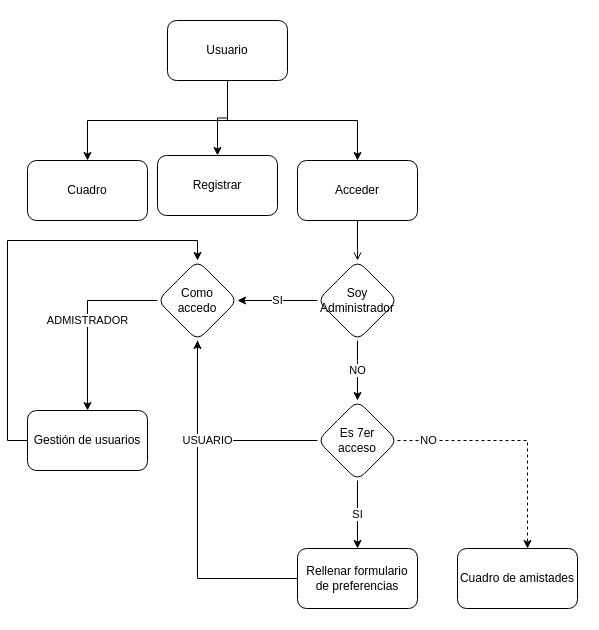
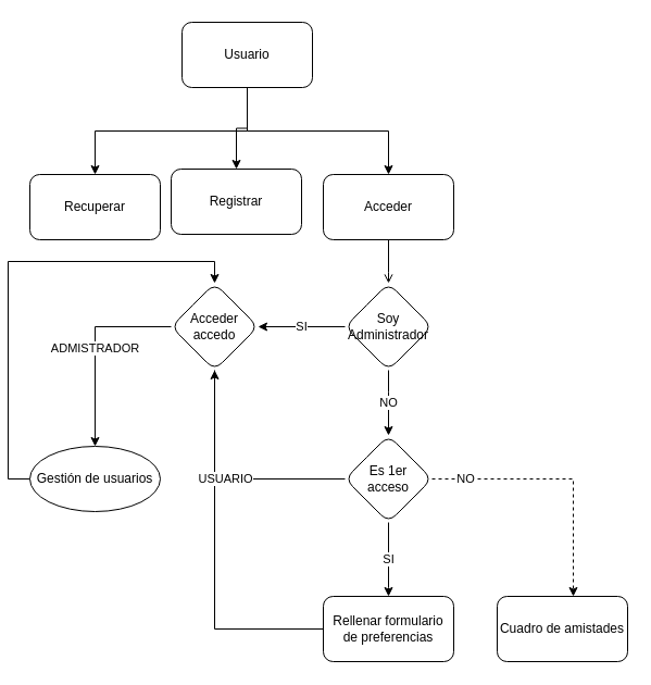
  <mxCell id="0" />
  <mxCell id="1" parent="0" />
  <mxCell id="2" value="" style="edgeStyle=orthogonalEdgeStyle;rounded=0;orthogonalLoop=1;jettySize=auto;html=1;" edge="1" parent="1" source="5" target="7"><mxGeometry relative="1" as="geometry"><Array as="points"><mxPoint x="220" y="120" /><mxPoint x="350" y="120" /></Array></mxGeometry></mxCell>
  <mxCell id="3" value="" style="edgeStyle=orthogonalEdgeStyle;rounded=0;orthogonalLoop=1;jettySize=auto;html=1;" edge="1" parent="1" source="5" target="8"><mxGeometry relative="1" as="geometry" /></mxCell>
  <mxCell id="4" value="" style="edgeStyle=orthogonalEdgeStyle;rounded=0;orthogonalLoop=1;jettySize=auto;html=1;" edge="1" parent="1" source="5" target="9"><mxGeometry relative="1" as="geometry"><Array as="points"><mxPoint x="220" y="120" /><mxPoint x="80" y="120" /></Array></mxGeometry></mxCell>
  <mxCell id="5" value="Usuario" style="rounded=1;whiteSpace=wrap;html=1;" vertex="1" parent="1"><mxGeometry x="160" y="20" width="120" height="60" as="geometry" /></mxCell>
  <mxCell id="6" value="" style="edgeStyle=orthogonalEdgeStyle;rounded=0;orthogonalLoop=1;jettySize=auto;html=1;endArrow=open;" edge="1" parent="1" source="7" target="13"><mxGeometry relative="1" as="geometry"><Array as="points"><mxPoint x="350" y="250" /><mxPoint x="350" y="250" /></Array></mxGeometry></mxCell>
  <mxCell id="7" value="Acceder" style="rounded=1;whiteSpace=wrap;html=1;" vertex="1" parent="1"><mxGeometry x="290" y="160" width="120" height="60" as="geometry" /></mxCell>
  <mxCell id="8" value="Registrar" style="whiteSpace=wrap;html=1;rounded=1;" vertex="1" parent="1"><mxGeometry x="150" y="155" width="120" height="60" as="geometry" /></mxCell>
- <mxCell id="9" value="Cuadro" style="rounded=1;whiteSpace=wrap;html=1;" vertex="1" parent="1"><mxGeometry x="20" y="160" width="120" height="60" as="geometry" /></mxCell>
+ <mxCell id="9" value="Recuperar" style="rounded=1;whiteSpace=wrap;html=1;" vertex="1" parent="1"><mxGeometry x="20" y="160" width="120" height="60" as="geometry" /></mxCell>
  <mxCell id="10" value="ADMISTRADOR" style="edgeStyle=orthogonalEdgeStyle;rounded=0;orthogonalLoop=1;jettySize=auto;html=1;" edge="1" parent="1" source="23" target="15"><mxGeometry relative="1" as="geometry"><mxPoint x="151" y="328" as="sourcePoint" /></mxGeometry></mxCell>
  <mxCell id="11" value="NO" style="edgeStyle=orthogonalEdgeStyle;rounded=0;orthogonalLoop=1;jettySize=auto;html=1;" edge="1" parent="1" source="13" target="18"><mxGeometry relative="1" as="geometry"><Array as="points"><mxPoint x="350" y="360" /><mxPoint x="350" y="360" /></Array></mxGeometry></mxCell>
  <mxCell id="12" value="SI" style="edgeStyle=orthogonalEdgeStyle;rounded=0;orthogonalLoop=1;jettySize=auto;html=1;" edge="1" parent="1" source="13" target="23"><mxGeometry relative="1" as="geometry" /></mxCell>
  <mxCell id="13" value="Soy&lt;br&gt;Administrador" style="rhombus;whiteSpace=wrap;html=1;rounded=1;" vertex="1" parent="1"><mxGeometry x="310" y="260" width="80" height="80" as="geometry" /></mxCell>
  <mxCell id="14" style="edgeStyle=orthogonalEdgeStyle;rounded=0;orthogonalLoop=1;jettySize=auto;html=1;exitX=0;exitY=0.5;exitDx=0;exitDy=0;entryX=0.5;entryY=0;entryDx=0;entryDy=0;startArrow=none;startFill=0;" edge="1" parent="1" source="15" target="23"><mxGeometry relative="1" as="geometry" /></mxCell>
- <mxCell id="15" value="Gestión de usuarios" style="whiteSpace=wrap;html=1;rounded=1;" vertex="1" parent="1"><mxGeometry x="20" y="410" width="120" height="60" as="geometry" /></mxCell>
+ <mxCell id="15" value="Gestión de usuarios" style="ellipse;whiteSpace=wrap;html=1;" vertex="1" parent="1"><mxGeometry x="20" y="410" width="120" height="60" as="geometry" /></mxCell>
  <mxCell id="16" value="SI" style="edgeStyle=orthogonalEdgeStyle;rounded=0;orthogonalLoop=1;jettySize=auto;html=1;" edge="1" parent="1" source="18" target="20"><mxGeometry relative="1" as="geometry"><Array as="points"><mxPoint x="350" y="540" /><mxPoint x="350" y="540" /></Array></mxGeometry></mxCell>
  <mxCell id="17" value="NO" style="edgeStyle=orthogonalEdgeStyle;rounded=0;orthogonalLoop=1;jettySize=auto;html=1;dashed=1;" edge="1" parent="1" source="18" target="21"><mxGeometry x="-0.739" relative="1" as="geometry"><Array as="points"><mxPoint x="520" y="440" /></Array><mxPoint as="offset" /></mxGeometry></mxCell>
- <mxCell id="18" value="Es 7er&lt;br&gt;acceso" style="rhombus;whiteSpace=wrap;html=1;rounded=1;" vertex="1" parent="1"><mxGeometry x="310" y="400" width="80" height="80" as="geometry" /></mxCell>
+ <mxCell id="18" value="Es 1er&lt;br&gt;acceso" style="rhombus;whiteSpace=wrap;html=1;rounded=1;" vertex="1" parent="1"><mxGeometry x="310" y="400" width="80" height="80" as="geometry" /></mxCell>
  <mxCell id="19" value="" style="edgeStyle=orthogonalEdgeStyle;rounded=0;orthogonalLoop=1;jettySize=auto;html=1;" edge="1" parent="1" source="20" target="23"><mxGeometry relative="1" as="geometry" /></mxCell>
  <mxCell id="20" value="Rellenar formulario&lt;br&gt;de preferencias" style="whiteSpace=wrap;html=1;rounded=1;" vertex="1" parent="1"><mxGeometry x="290" y="548" width="120" height="60" as="geometry" /></mxCell>
  <mxCell id="21" value="Cuadro de amistades" style="whiteSpace=wrap;html=1;rounded=1;" vertex="1" parent="1"><mxGeometry x="450" y="548" width="120" height="60" as="geometry" /></mxCell>
  <mxCell id="22" value="USUARIO" style="edgeStyle=orthogonalEdgeStyle;rounded=0;orthogonalLoop=1;jettySize=auto;html=1;exitX=0.5;exitY=1;exitDx=0;exitDy=0;endArrow=none;" edge="1" parent="1" source="23" target="18"><mxGeometry relative="1" as="geometry"><Array as="points"><mxPoint x="190" y="440" /></Array></mxGeometry></mxCell>
- <mxCell id="23" value="Como&lt;br&gt;accedo" style="rhombus;whiteSpace=wrap;html=1;rounded=1;" vertex="1" parent="1"><mxGeometry x="150" y="260" width="80" height="80" as="geometry" /></mxCell>
+ <mxCell id="23" value="Acceder&lt;br&gt;accedo" style="rhombus;whiteSpace=wrap;html=1;rounded=1;" vertex="1" parent="1"><mxGeometry x="150" y="260" width="80" height="80" as="geometry" /></mxCell>
